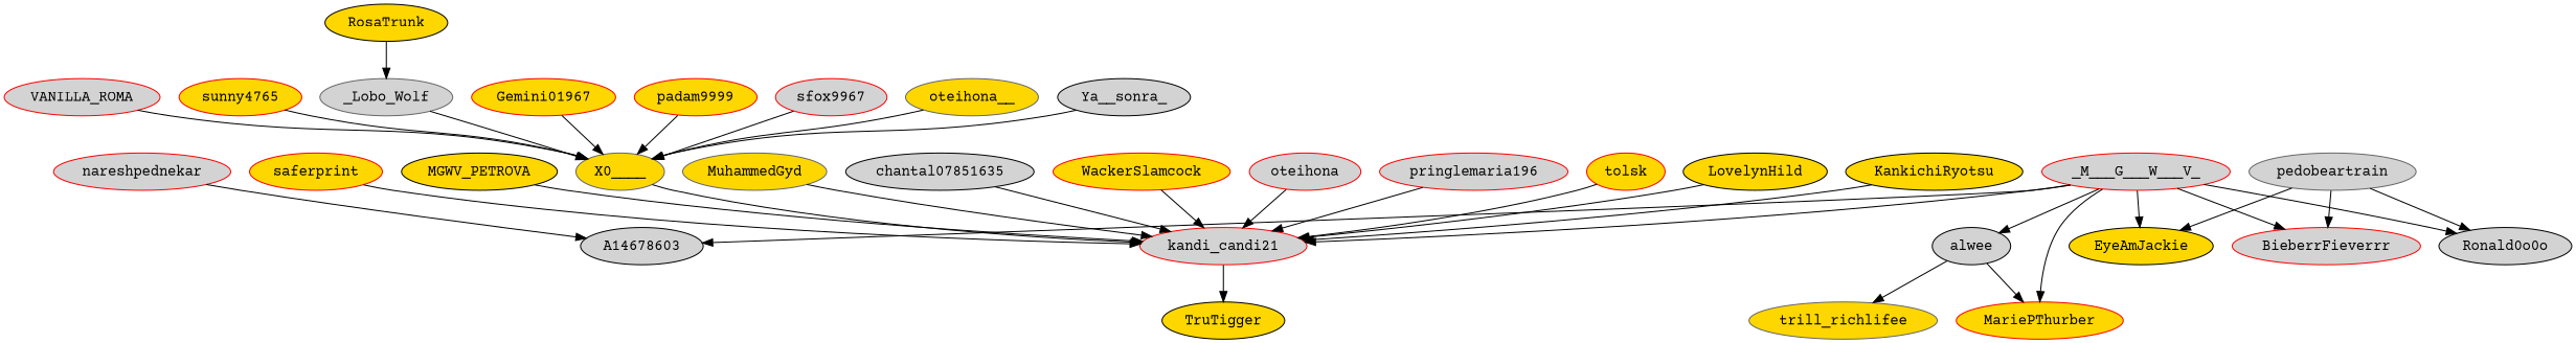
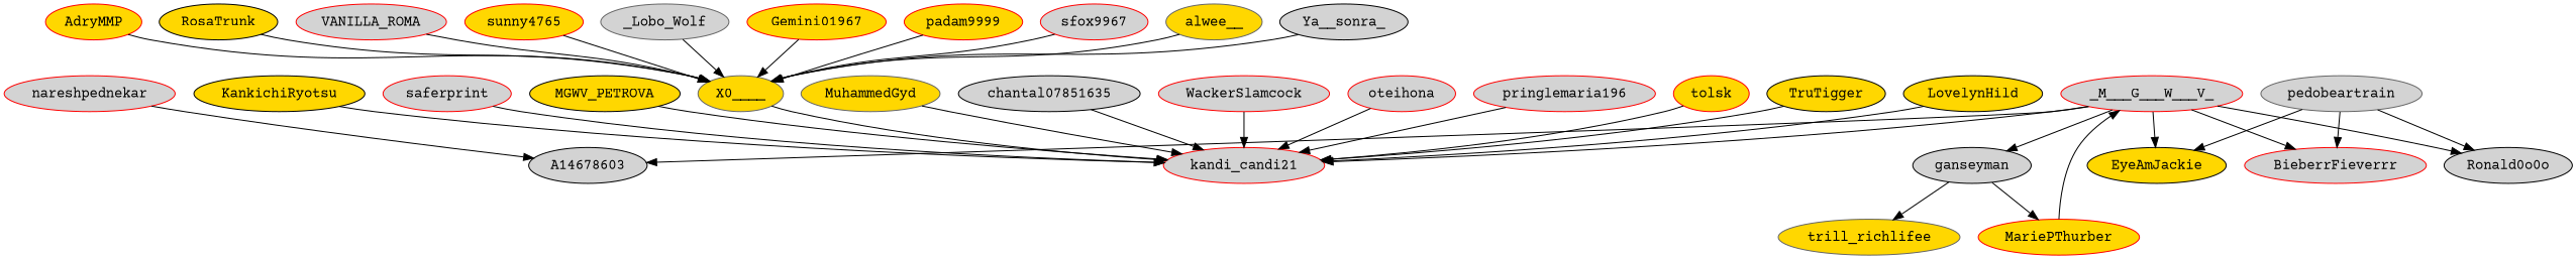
  strict digraph {
    fontname="Courier Prime"
    node [color=red fillcolor=gold fontname="Courier Prime" style=filled]
    edge [fontname="Courier Prime"]
    _M___G___W___V_ [fillcolor=lightgrey]
    A14678603 [color=black fillcolor=lightgrey]
    kandi_candi21 [fillcolor=lightgrey]
    EyeAmJackie [color=black]
    BieberrFieverrr [fillcolor=lightgrey]
    MariePThurber
    Ronald0o0o [color=black fillcolor=lightgrey]
-   ganseyman [color=black fillcolor=lightgrey label=alwee]
+   ganseyman [color=black fillcolor=lightgrey]
    trill_richlifee [color=gray40]
    nareshpednekar [fillcolor=lightgrey]
    X0____ [color=gray40]
+   AdryMMP
    RosaTrunk [color=black]
    VANILLA_ROMA [fillcolor=lightgrey]
    sunny4765
    _Lobo_Wolf [color=gray40 fillcolor=lightgrey]
    Gemini01967
    padam9999
    sfox9967 [fillcolor=lightgrey]
-   alwee__ [color=gray40 label=oteihona__]
+   alwee__ [color=gray40]
    Ya__sonra_ [color=black fillcolor=lightgrey]
    MuhammedGyd [color=gray40]
    chantal07851635 [color=black fillcolor=lightgrey]
-   WackerSlamcock
+   WackerSlamcock [fillcolor=lightgrey]
    oteihona [fillcolor=lightgrey]
    pringlemaria196 [fillcolor=lightgrey]
    tolsk
    TruTigger [color=black]
    LovelynHild [color=black]
    KankichiRyotsu [color=black]
-   saferprint
+   saferprint [fillcolor=lightgrey]
    MGWV_PETROVA [color=black]
    pedobeartrain [color=gray40 fillcolor=lightgrey]
    _M___G___W___V_ -> A14678603
    _M___G___W___V_ -> kandi_candi21
    _M___G___W___V_ -> EyeAmJackie
    _M___G___W___V_ -> BieberrFieverrr
-   _M___G___W___V_ -> MariePThurber
+   MariePThurber -> _M___G___W___V_
    _M___G___W___V_ -> Ronald0o0o
    _M___G___W___V_ -> ganseyman
    ganseyman -> MariePThurber
    ganseyman -> trill_richlifee
    nareshpednekar -> A14678603
    X0____ -> kandi_candi21
-   RosaTrunk -> _Lobo_Wolf
+   AdryMMP -> X0____
+   RosaTrunk -> X0____
    VANILLA_ROMA -> X0____
    sunny4765 -> X0____
    _Lobo_Wolf -> X0____
    Gemini01967 -> X0____
    padam9999 -> X0____
    sfox9967 -> X0____
    alwee__ -> X0____
    Ya__sonra_ -> X0____
    MuhammedGyd -> kandi_candi21
    chantal07851635 -> kandi_candi21
    WackerSlamcock -> kandi_candi21
    oteihona -> kandi_candi21
    pringlemaria196 -> kandi_candi21
    tolsk -> kandi_candi21
-   kandi_candi21 -> TruTigger
+   TruTigger -> kandi_candi21
    LovelynHild -> kandi_candi21
    KankichiRyotsu -> kandi_candi21
    saferprint -> kandi_candi21
    MGWV_PETROVA -> kandi_candi21
    pedobeartrain -> EyeAmJackie
    pedobeartrain -> BieberrFieverrr
    pedobeartrain -> Ronald0o0o
  }
